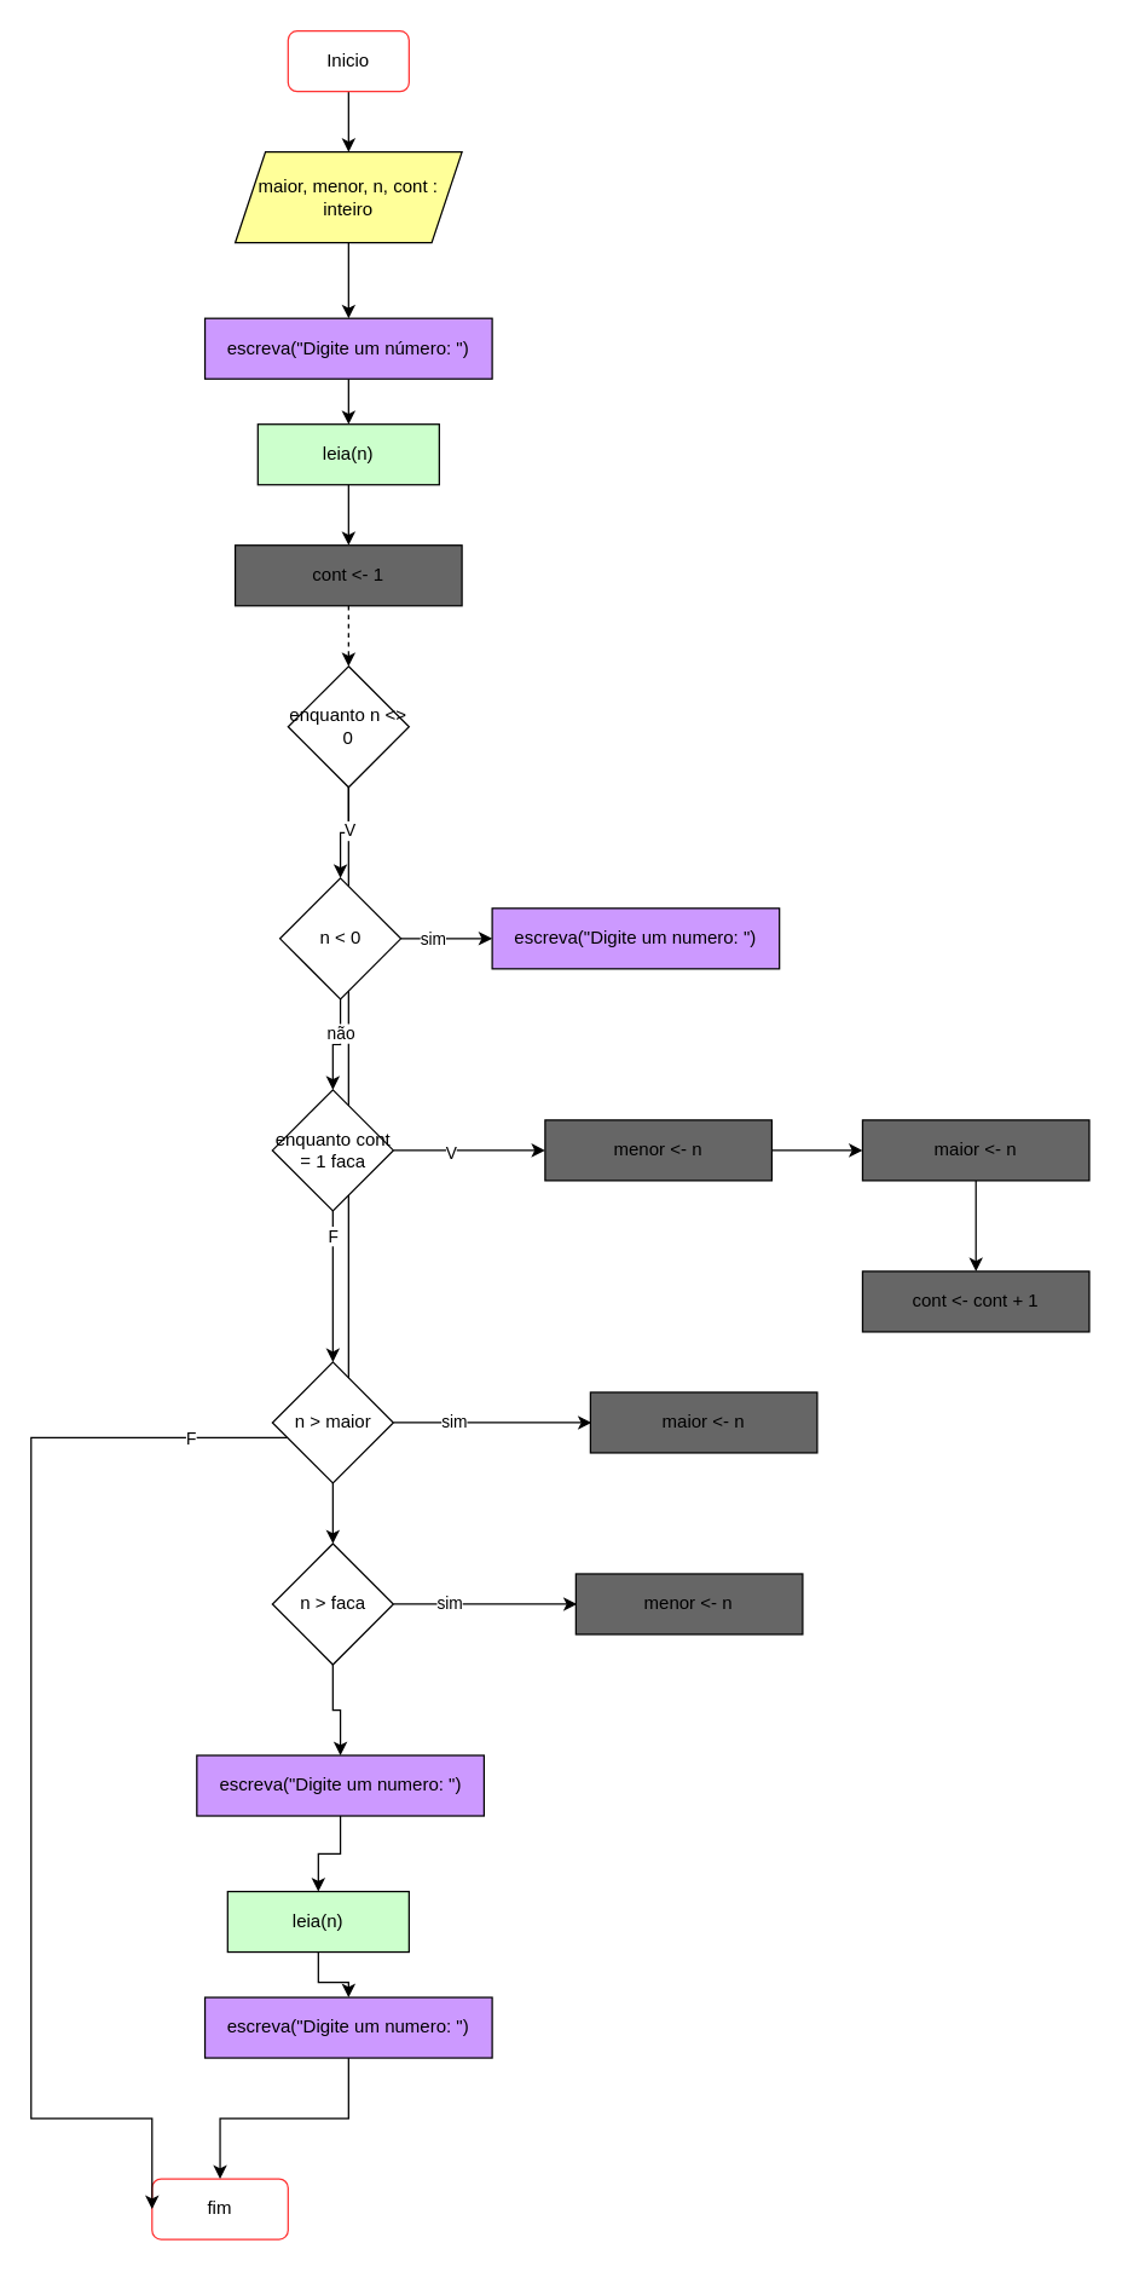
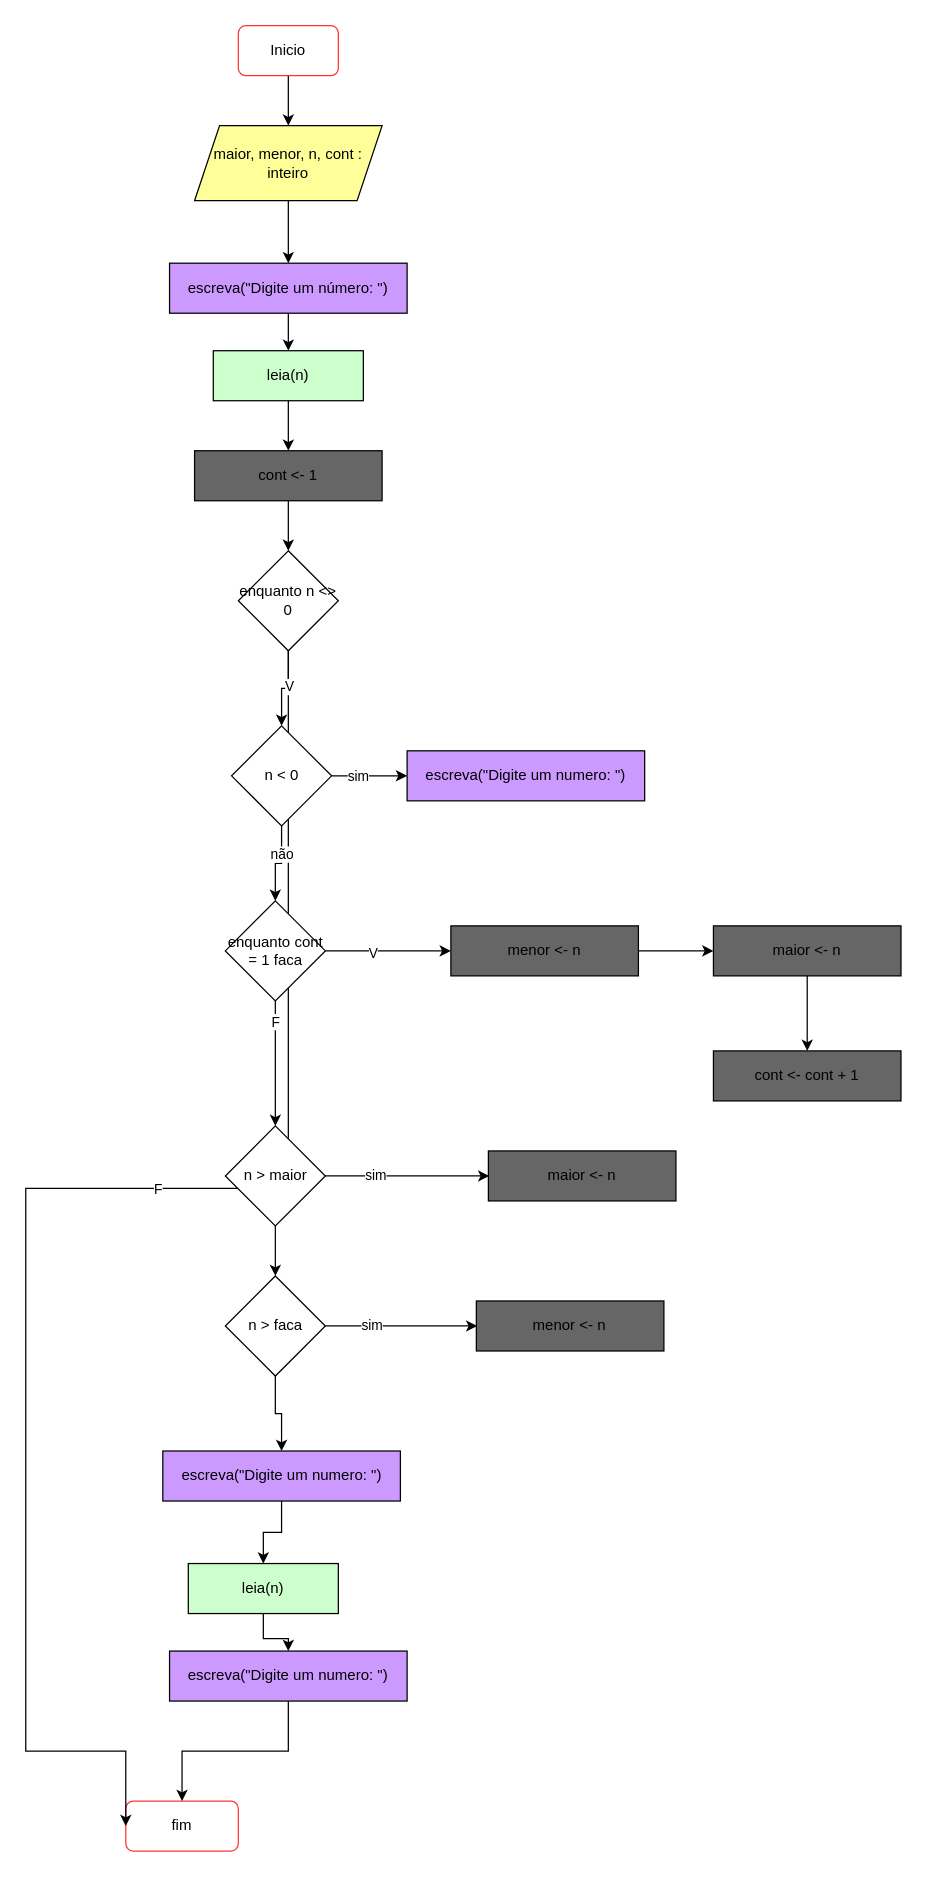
  <mxCell id="0" />
  <mxCell id="1" parent="0" />
  <mxCell id="2" value="" style="edgeStyle=orthogonalEdgeStyle;rounded=0;orthogonalLoop=1;jettySize=auto;html=1;" parent="1" source="3" target="7" edge="1"><mxGeometry relative="1" as="geometry" /></mxCell>
  <mxCell id="3" value="maior, menor, n, cont : inteiro" style="shape=parallelogram;perimeter=parallelogramPerimeter;whiteSpace=wrap;html=1;fixedSize=1;fillColor=#FFFF99;" parent="1" vertex="1"><mxGeometry x="155" y="100" width="150" height="60" as="geometry" /></mxCell>
  <mxCell id="4" value="" style="edgeStyle=orthogonalEdgeStyle;rounded=0;orthogonalLoop=1;jettySize=auto;html=1;" parent="1" source="5" target="3" edge="1"><mxGeometry relative="1" as="geometry" /></mxCell>
  <mxCell id="5" value="Inicio" style="rounded=1;whiteSpace=wrap;html=1;strokeColor=#FF3333;" parent="1" vertex="1"><mxGeometry x="190" y="20" width="80" height="40" as="geometry" /></mxCell>
  <mxCell id="6" value="" style="edgeStyle=orthogonalEdgeStyle;rounded=0;orthogonalLoop=1;jettySize=auto;html=1;" parent="1" source="7" target="9" edge="1"><mxGeometry relative="1" as="geometry" /></mxCell>
  <mxCell id="7" value="escreva(&quot;Digite um número: &quot;)" style="whiteSpace=wrap;html=1;fillColor=#CC99FF;" parent="1" vertex="1"><mxGeometry x="135" y="210" width="190" height="40" as="geometry" /></mxCell>
  <mxCell id="8" value="" style="edgeStyle=orthogonalEdgeStyle;rounded=0;orthogonalLoop=1;jettySize=auto;html=1;" parent="1" source="9" target="11" edge="1"><mxGeometry relative="1" as="geometry" /></mxCell>
  <mxCell id="9" value="leia(n)" style="whiteSpace=wrap;html=1;fillColor=#CCFFCC;" parent="1" vertex="1"><mxGeometry x="170" y="280" width="120" height="40" as="geometry" /></mxCell>
- <mxCell id="10" value="" style="edgeStyle=orthogonalEdgeStyle;rounded=0;orthogonalLoop=1;jettySize=auto;html=1;dashed=1;" edge="1" parent="1" source="11" target="17"><mxGeometry relative="1" as="geometry" /></mxCell>
+ <mxCell id="10" value="" style="edgeStyle=orthogonalEdgeStyle;rounded=0;orthogonalLoop=1;jettySize=auto;html=1;" edge="1" parent="1" source="11" target="17"><mxGeometry relative="1" as="geometry" /></mxCell>
  <mxCell id="11" value="cont &amp;lt;- 1" style="whiteSpace=wrap;html=1;fillColor=#666666;" parent="1" vertex="1"><mxGeometry x="155" y="360" width="150" height="40" as="geometry" /></mxCell>
  <mxCell id="12" value="fim" style="rounded=1;whiteSpace=wrap;html=1;strokeColor=#FF3333;" parent="1" vertex="1"><mxGeometry x="100" y="1440" width="90" height="40" as="geometry" /></mxCell>
  <mxCell id="13" style="edgeStyle=orthogonalEdgeStyle;rounded=0;orthogonalLoop=1;jettySize=auto;html=1;entryX=0;entryY=0.5;entryDx=0;entryDy=0;" edge="1" parent="1" source="17" target="12"><mxGeometry relative="1" as="geometry"><mxPoint x="40" y="480" as="targetPoint" /><Array as="points"><mxPoint x="230" y="950" /><mxPoint x="20" y="950" /><mxPoint x="20" y="1400" /></Array></mxGeometry></mxCell>
  <mxCell id="14" value="F" style="edgeLabel;html=1;align=center;verticalAlign=middle;resizable=0;points=[];" vertex="1" connectable="0" parent="13"><mxGeometry x="-0.13" relative="1" as="geometry"><mxPoint as="offset" /></mxGeometry></mxCell>
  <mxCell id="15" value="" style="edgeStyle=orthogonalEdgeStyle;rounded=0;orthogonalLoop=1;jettySize=auto;html=1;entryX=0.5;entryY=0;entryDx=0;entryDy=0;" edge="1" parent="1" source="17" target="22"><mxGeometry relative="1" as="geometry"><mxPoint x="230" y="750" as="targetPoint" /></mxGeometry></mxCell>
  <mxCell id="16" value="V" style="edgeLabel;html=1;align=center;verticalAlign=middle;resizable=0;points=[];" vertex="1" connectable="0" parent="15"><mxGeometry x="-0.157" relative="1" as="geometry"><mxPoint as="offset" /></mxGeometry></mxCell>
  <mxCell id="17" value="enquanto n &amp;lt;&amp;gt; 0" style="rhombus;whiteSpace=wrap;html=1;" vertex="1" parent="1"><mxGeometry x="190" y="440" width="80" height="80" as="geometry" /></mxCell>
  <mxCell id="18" style="edgeStyle=orthogonalEdgeStyle;rounded=0;orthogonalLoop=1;jettySize=auto;html=1;" edge="1" parent="1" source="22"><mxGeometry relative="1" as="geometry"><mxPoint x="325.001" y="620" as="targetPoint" /></mxGeometry></mxCell>
  <mxCell id="19" value="sim" style="edgeLabel;html=1;align=center;verticalAlign=middle;resizable=0;points=[];" vertex="1" connectable="0" parent="18"><mxGeometry x="-0.309" relative="1" as="geometry"><mxPoint as="offset" /></mxGeometry></mxCell>
  <mxCell id="20" value="" style="edgeStyle=orthogonalEdgeStyle;rounded=0;orthogonalLoop=1;jettySize=auto;html=1;" edge="1" parent="1" source="22" target="28"><mxGeometry relative="1" as="geometry" /></mxCell>
  <mxCell id="21" value="não" style="edgeLabel;html=1;align=center;verticalAlign=middle;resizable=0;points=[];" vertex="1" connectable="0" parent="20"><mxGeometry x="-0.289" relative="1" as="geometry"><mxPoint as="offset" /></mxGeometry></mxCell>
  <mxCell id="22" value="n &amp;lt; 0" style="rhombus;whiteSpace=wrap;html=1;" vertex="1" parent="1"><mxGeometry x="184.62" y="580" width="80" height="80" as="geometry" /></mxCell>
  <mxCell id="23" value="escreva(&quot;Digite um numero: &quot;)" style="whiteSpace=wrap;html=1;fillColor=#CC99FF;" vertex="1" parent="1"><mxGeometry x="325" y="600" width="190" height="40" as="geometry" /></mxCell>
  <mxCell id="24" style="edgeStyle=orthogonalEdgeStyle;rounded=0;orthogonalLoop=1;jettySize=auto;html=1;" edge="1" parent="1" source="28"><mxGeometry relative="1" as="geometry"><mxPoint x="360" y="760" as="targetPoint" /></mxGeometry></mxCell>
  <mxCell id="25" value="V" style="edgeLabel;html=1;align=center;verticalAlign=middle;resizable=0;points=[];" vertex="1" connectable="0" parent="24"><mxGeometry x="-0.243" y="-1" relative="1" as="geometry"><mxPoint as="offset" /></mxGeometry></mxCell>
  <mxCell id="26" style="edgeStyle=orthogonalEdgeStyle;rounded=0;orthogonalLoop=1;jettySize=auto;html=1;" edge="1" parent="1" source="28"><mxGeometry relative="1" as="geometry"><mxPoint x="219.62" y="900" as="targetPoint" /></mxGeometry></mxCell>
  <mxCell id="27" value="F" style="edgeLabel;html=1;align=center;verticalAlign=middle;resizable=0;points=[];" vertex="1" connectable="0" parent="26"><mxGeometry x="-0.662" relative="1" as="geometry"><mxPoint as="offset" /></mxGeometry></mxCell>
  <mxCell id="28" value="enquanto cont = 1 faca" style="rhombus;whiteSpace=wrap;html=1;" vertex="1" parent="1"><mxGeometry x="179.62" y="720" width="80" height="80" as="geometry" /></mxCell>
  <mxCell id="29" value="" style="edgeStyle=orthogonalEdgeStyle;rounded=0;orthogonalLoop=1;jettySize=auto;html=1;" edge="1" parent="1" source="30" target="32"><mxGeometry relative="1" as="geometry" /></mxCell>
  <mxCell id="30" value="menor &amp;lt;- n" style="whiteSpace=wrap;html=1;fillColor=#666666;" vertex="1" parent="1"><mxGeometry x="360" y="740" width="150" height="40" as="geometry" /></mxCell>
  <mxCell id="31" value="" style="edgeStyle=orthogonalEdgeStyle;rounded=0;orthogonalLoop=1;jettySize=auto;html=1;" edge="1" parent="1" source="32" target="33"><mxGeometry relative="1" as="geometry" /></mxCell>
  <mxCell id="32" value="maior &amp;lt;- n" style="whiteSpace=wrap;html=1;fillColor=#666666;" vertex="1" parent="1"><mxGeometry x="570" y="740" width="150" height="40" as="geometry" /></mxCell>
  <mxCell id="33" value="cont &amp;lt;- cont + 1" style="whiteSpace=wrap;html=1;fillColor=#666666;" vertex="1" parent="1"><mxGeometry x="570" y="840" width="150" height="40" as="geometry" /></mxCell>
  <mxCell id="34" style="edgeStyle=orthogonalEdgeStyle;rounded=0;orthogonalLoop=1;jettySize=auto;html=1;" edge="1" parent="1" source="37"><mxGeometry relative="1" as="geometry"><mxPoint x="390.762" y="940" as="targetPoint" /></mxGeometry></mxCell>
  <mxCell id="35" value="sim" style="edgeLabel;html=1;align=center;verticalAlign=middle;resizable=0;points=[];" vertex="1" connectable="0" parent="34"><mxGeometry x="-0.387" y="1" relative="1" as="geometry"><mxPoint as="offset" /></mxGeometry></mxCell>
  <mxCell id="36" value="" style="edgeStyle=orthogonalEdgeStyle;rounded=0;orthogonalLoop=1;jettySize=auto;html=1;" edge="1" parent="1" source="37" target="42"><mxGeometry relative="1" as="geometry" /></mxCell>
  <mxCell id="37" value="n &amp;gt; maior" style="rhombus;whiteSpace=wrap;html=1;" vertex="1" parent="1"><mxGeometry x="179.62" y="900" width="80" height="80" as="geometry" /></mxCell>
  <mxCell id="38" value="maior &amp;lt;- n" style="whiteSpace=wrap;html=1;fillColor=#666666;" vertex="1" parent="1"><mxGeometry x="390" y="920" width="150" height="40" as="geometry" /></mxCell>
  <mxCell id="39" style="edgeStyle=orthogonalEdgeStyle;rounded=0;orthogonalLoop=1;jettySize=auto;html=1;" edge="1" parent="1" source="42"><mxGeometry relative="1" as="geometry"><mxPoint x="381.142" y="1060" as="targetPoint" /></mxGeometry></mxCell>
  <mxCell id="40" value="sim" style="edgeLabel;html=1;align=center;verticalAlign=middle;resizable=0;points=[];" vertex="1" connectable="0" parent="39"><mxGeometry x="-0.387" y="1" relative="1" as="geometry"><mxPoint as="offset" /></mxGeometry></mxCell>
  <mxCell id="41" value="" style="edgeStyle=orthogonalEdgeStyle;rounded=0;orthogonalLoop=1;jettySize=auto;html=1;" edge="1" parent="1" source="42" target="45"><mxGeometry relative="1" as="geometry" /></mxCell>
  <mxCell id="42" value="n &amp;gt; faca" style="rhombus;whiteSpace=wrap;html=1;" vertex="1" parent="1"><mxGeometry x="179.62" y="1020" width="80" height="80" as="geometry" /></mxCell>
  <mxCell id="43" value="menor &amp;lt;- n" style="whiteSpace=wrap;html=1;fillColor=#666666;" vertex="1" parent="1"><mxGeometry x="380.38" y="1040" width="150" height="40" as="geometry" /></mxCell>
  <mxCell id="44" value="" style="edgeStyle=orthogonalEdgeStyle;rounded=0;orthogonalLoop=1;jettySize=auto;html=1;" edge="1" parent="1" source="45" target="47"><mxGeometry relative="1" as="geometry" /></mxCell>
  <mxCell id="45" value="escreva(&quot;Digite um numero: &quot;)" style="whiteSpace=wrap;html=1;fillColor=#CC99FF;" vertex="1" parent="1"><mxGeometry x="129.62" y="1160" width="190" height="40" as="geometry" /></mxCell>
  <mxCell id="46" value="" style="edgeStyle=orthogonalEdgeStyle;rounded=0;orthogonalLoop=1;jettySize=auto;html=1;" edge="1" parent="1" source="47" target="49"><mxGeometry relative="1" as="geometry" /></mxCell>
  <mxCell id="47" value="leia(n)" style="whiteSpace=wrap;html=1;fillColor=#CCFFCC;" vertex="1" parent="1"><mxGeometry x="150" y="1250" width="120" height="40" as="geometry" /></mxCell>
  <mxCell id="48" value="" style="edgeStyle=orthogonalEdgeStyle;rounded=0;orthogonalLoop=1;jettySize=auto;html=1;" edge="1" parent="1" source="49" target="12"><mxGeometry relative="1" as="geometry" /></mxCell>
  <mxCell id="49" value="escreva(&quot;Digite um numero: &quot;)" style="whiteSpace=wrap;html=1;fillColor=#CC99FF;" vertex="1" parent="1"><mxGeometry x="135" y="1320" width="190" height="40" as="geometry" /></mxCell>
